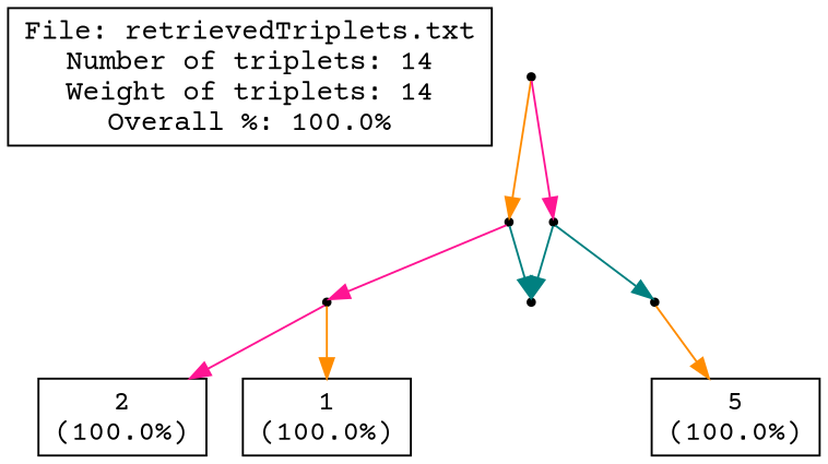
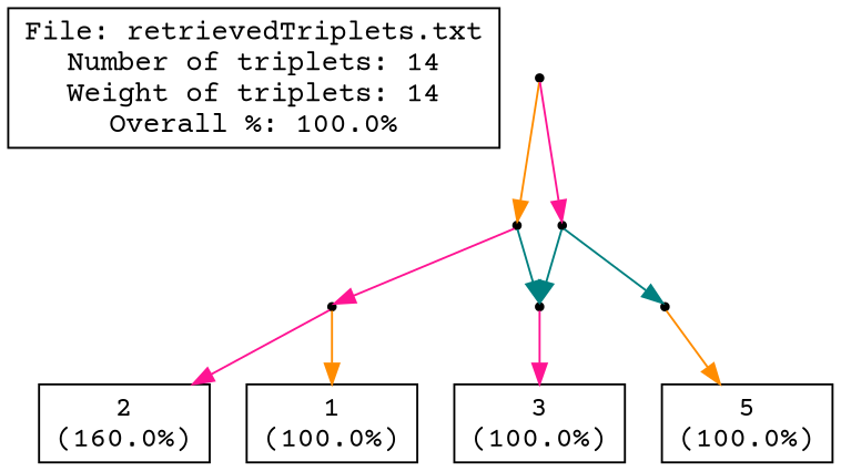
  strict digraph {
    fontname="Courier Prime"
    node [fontname="Courier Prime" shape=point]
    edge [color=deeppink fontname="Courier Prime" fontsize=8]
    n1 [label="File: retrievedTriplets.txt\nNumber of triplets: 14\nWeight of triplets: 14\nOverall %: 100.0%" shape=box width=0.4]
    internal1000
    internal1001
    internal1007
    internal1002
    internal1004
    internal1008
+   n8 [label="3\n(100.0%)" shape=box width=0.3]
    n9 [label="1\n(100.0%)" shape=box width=0.3]
-   n10 [label="2\n(100.0%)" shape=box width=0.3]
+   n10 [label="2\n(160.0%)" shape=box width=0.3]
    n11 [label="5\n(100.0%)" shape=box width=0.3]
    internal1000 -> internal1001 [color=darkorange]
    internal1000 -> internal1007
    internal1001 -> internal1002 [color=teal]
    internal1001 -> internal1004
    internal1007 -> internal1002 [color=teal]
    internal1007 -> internal1008 [color=teal]
+   internal1002 -> n8
    internal1004 -> n9 [color=darkorange]
    internal1004 -> n10
    internal1008 -> n11 [color=darkorange]
  }
